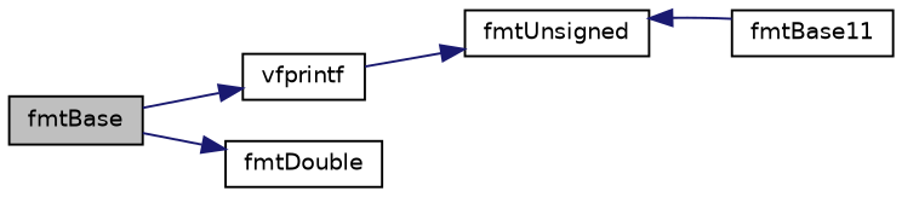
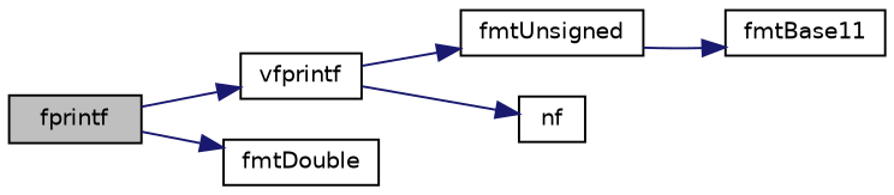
  digraph {
    rankdir=LR
    node [color=black fillcolor=white fontname=Helvetica fontsize=10 shape=record style=filled]
    edge [color=midnightblue fontname=Helvetica fontsize=10 labelfontname=Helvetica labelfontsize=10 style=solid]
-   n1 [fillcolor=grey75 fontcolor=black height=0.2 label=fmtBase width=0.4]
+   n1 [fillcolor=grey75 fontcolor=black height=0.2 label=fprintf width=0.4]
    n2 [height=0.2 label=vfprintf width=0.4]
    n3 [height=0.2 label=fmtDouble width=0.4]
    n4 [height=0.2 label=fmtUnsigned width=0.4]
+   n5 [height=0.2 label=nf width=0.4]
    n6 [height=0.2 label=fmtBase11 width=0.4]
    n1 -> n2
    n1 -> n3
    n2 -> n4
-   n6 -> n4
+   n2 -> n5
+   n4 -> n6
  }
